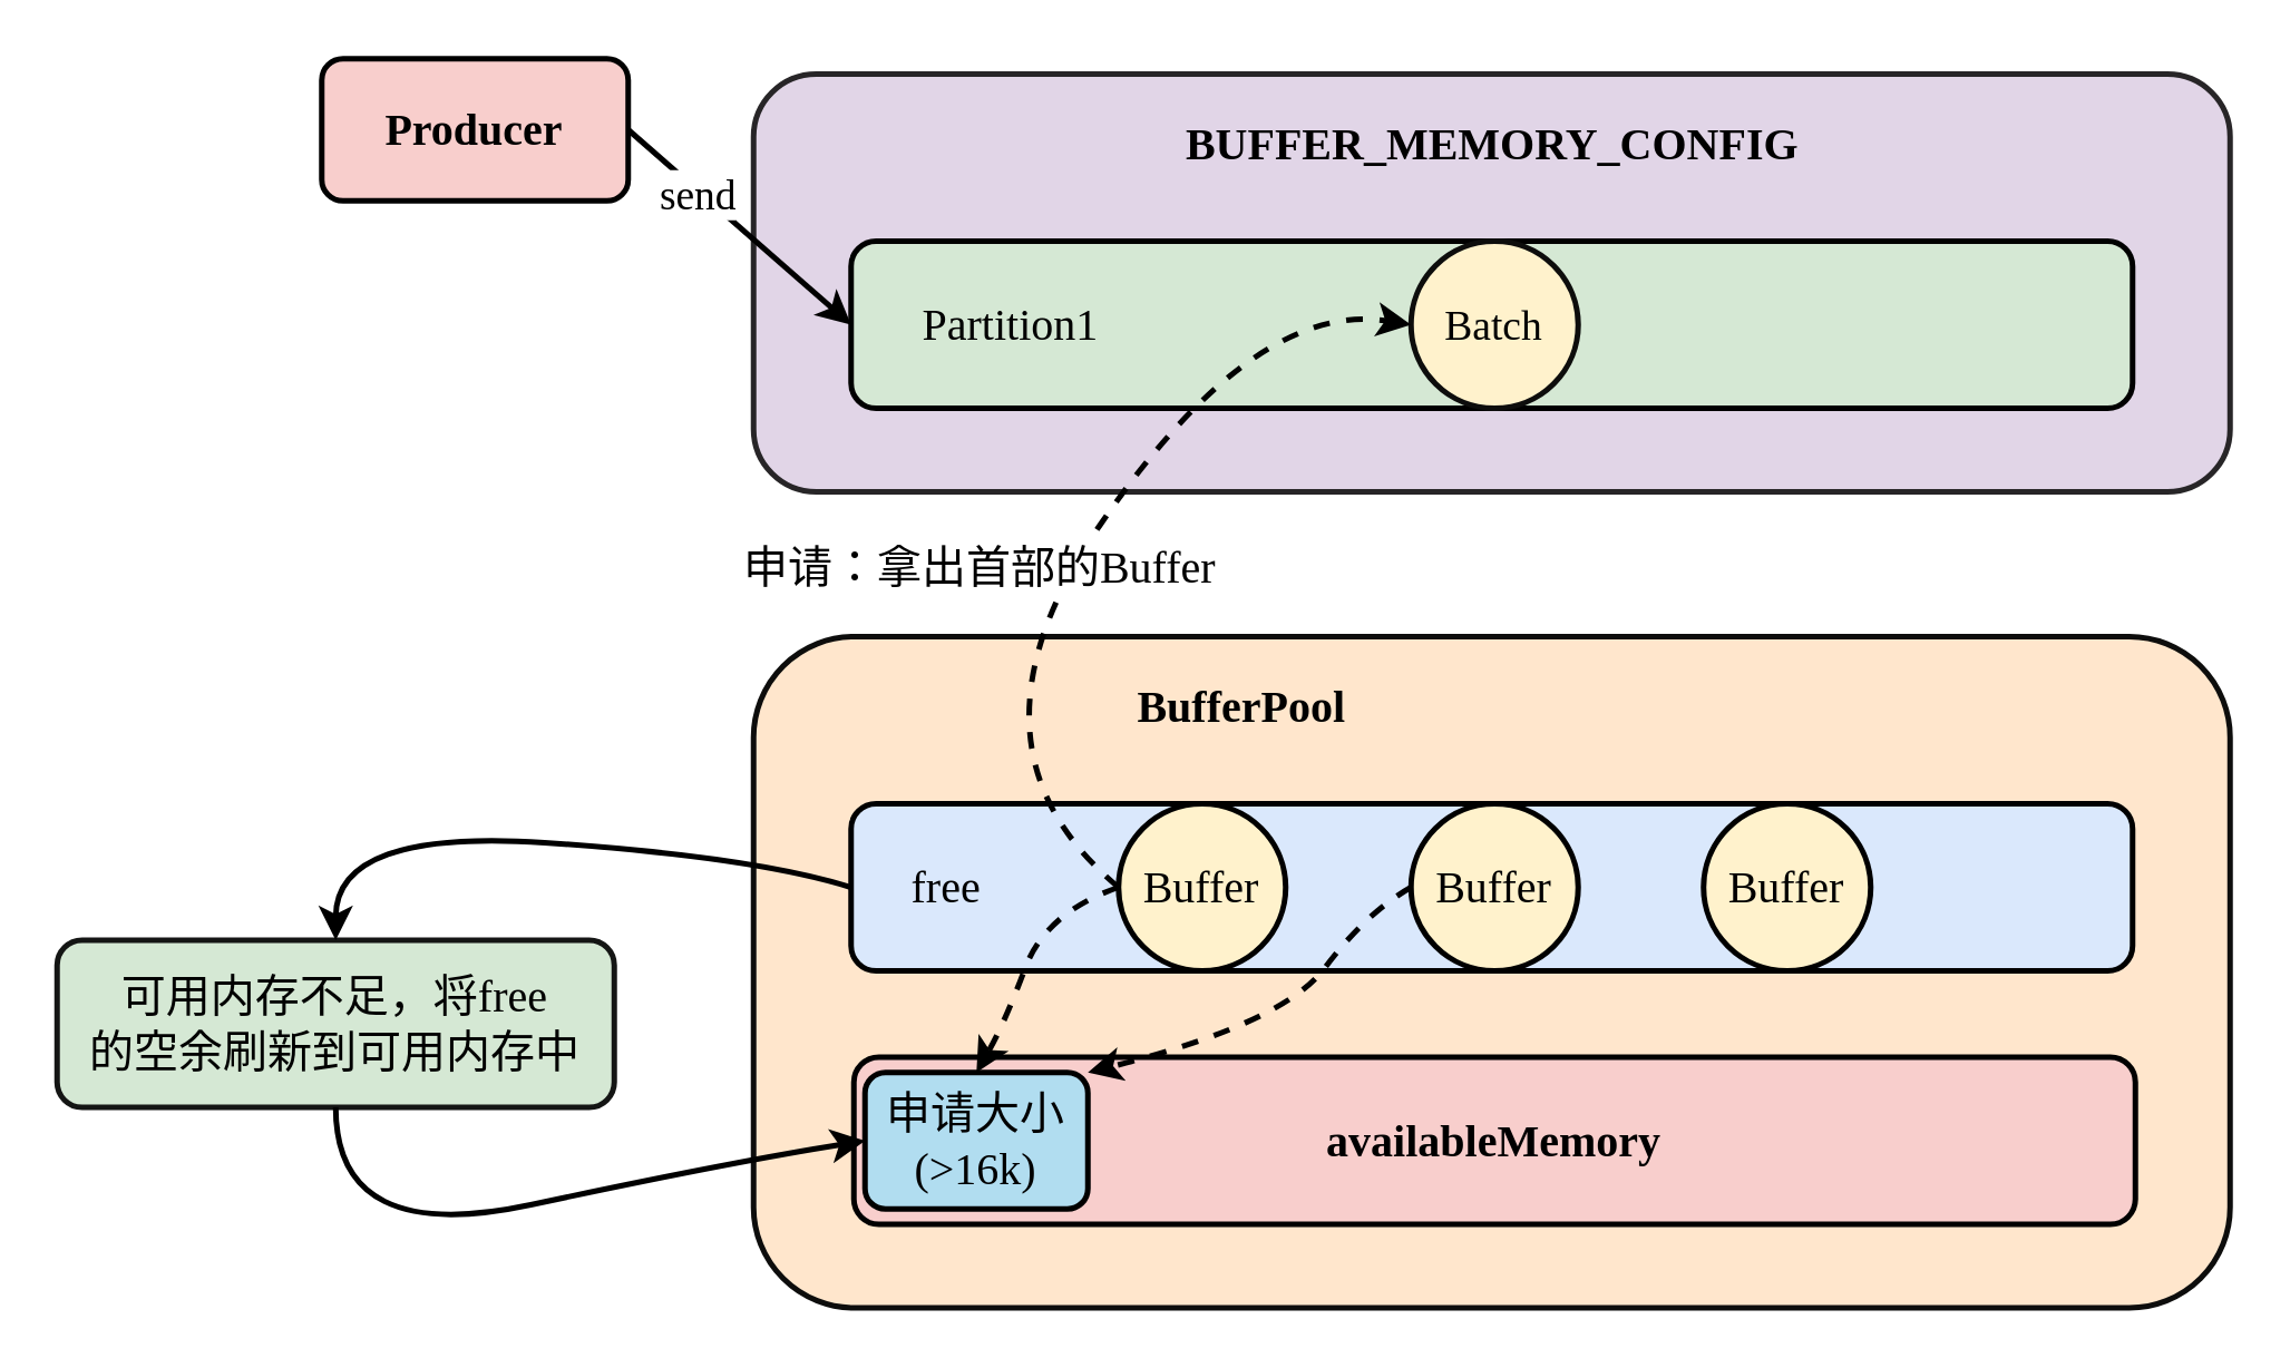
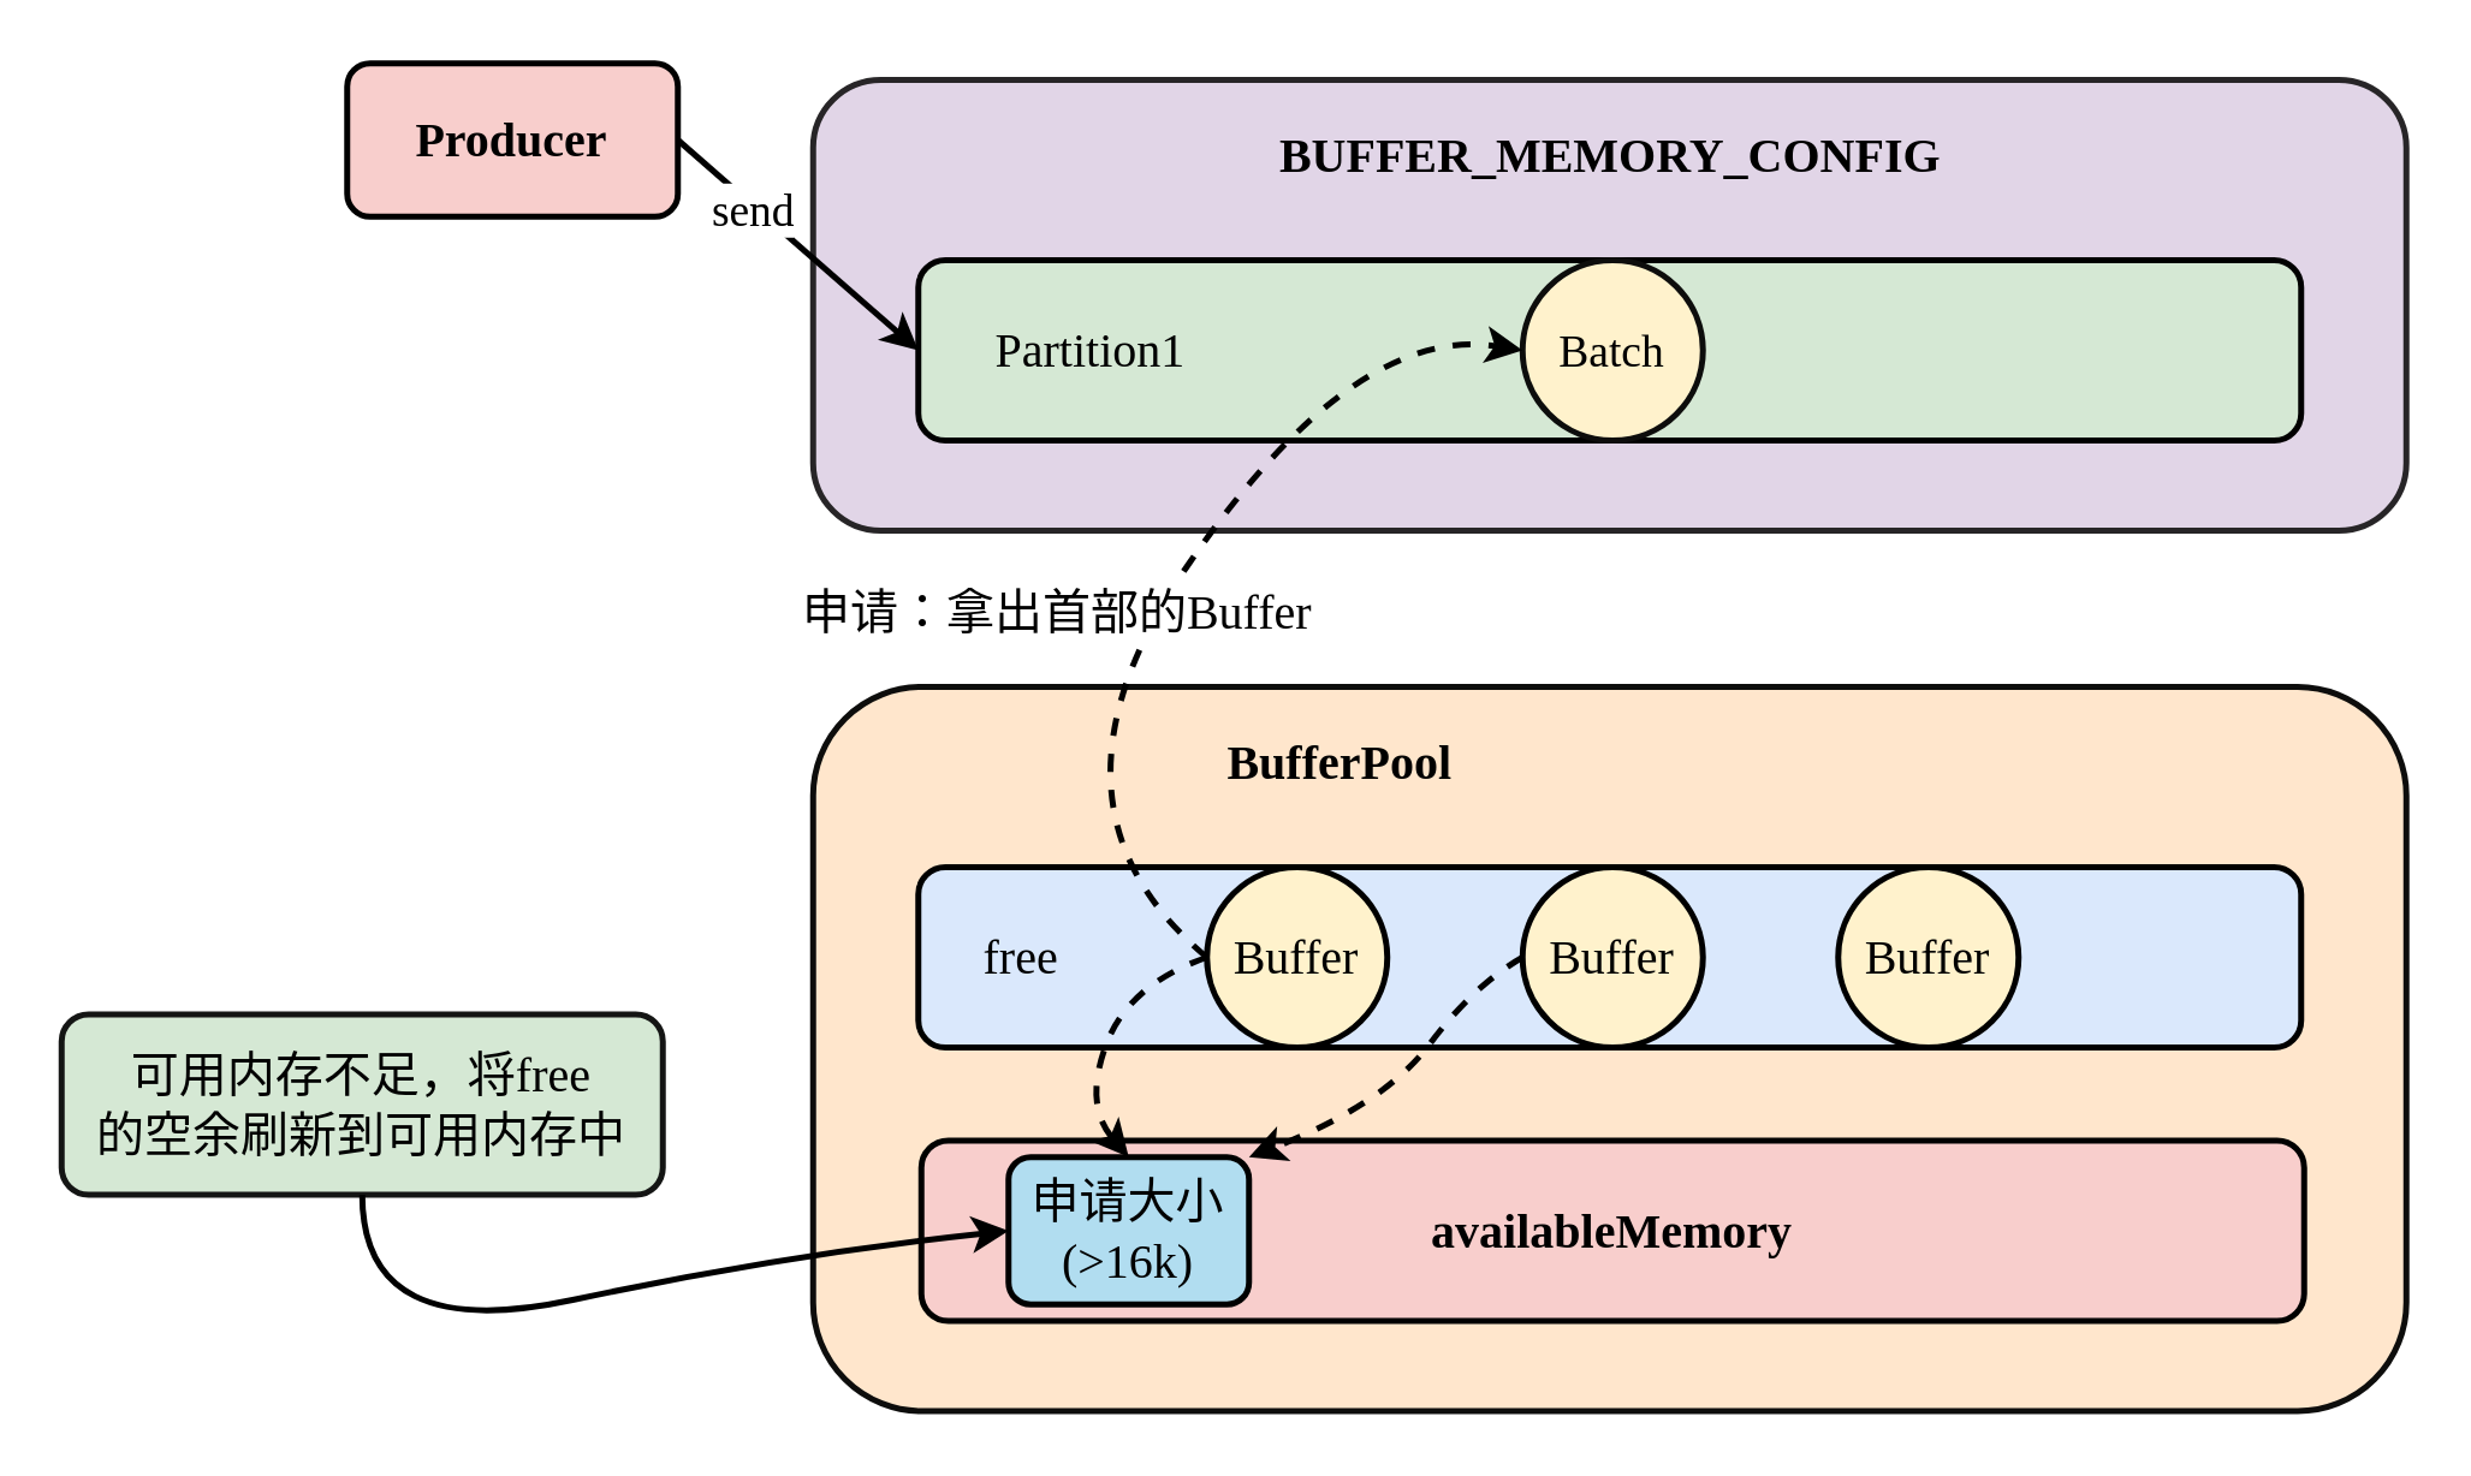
  <mxCell id="0" />
  <mxCell id="1" parent="0" />
  <mxCell id="2" value="" style="rounded=1;whiteSpace=wrap;html=1;fillColor=#e1d5e7;strokeColor=#272527;strokeWidth=2;" parent="1" vertex="1"><mxGeometry x="270" y="26" width="530" height="150" as="geometry" /></mxCell>
  <mxCell id="3" value="&lt;font face=&quot;Times New Roman&quot; style=&quot;font-size: 16px;&quot;&gt;&amp;nbsp; &amp;nbsp; &amp;nbsp; &lt;font style=&quot;font-size: 16px;&quot;&gt;Partition1&lt;/font&gt;&lt;/font&gt;" style="rounded=1;whiteSpace=wrap;html=1;fillColor=#d5e8d4;strokeColor=#000000;align=left;strokeWidth=2;" parent="1" vertex="1"><mxGeometry x="305" y="86" width="460" height="60" as="geometry" /></mxCell>
  <mxCell id="4" value="&lt;font size=&quot;1&quot; style=&quot;&quot; face=&quot;Times New Roman&quot;&gt;&lt;b style=&quot;font-size: 16px;&quot;&gt;BUFFER_MEMORY_CONFIG&lt;/b&gt;&lt;/font&gt;" style="text;html=1;align=center;verticalAlign=middle;resizable=0;points=[];autosize=1;strokeColor=none;fillColor=none;" parent="1" vertex="1"><mxGeometry x="415" y="36" width="240" height="30" as="geometry" /></mxCell>
  <mxCell id="5" value="&lt;font face=&quot;Times New Roman&quot; style=&quot;font-size: 15px;&quot;&gt;Batch&lt;/font&gt;" style="ellipse;whiteSpace=wrap;html=1;aspect=fixed;fillColor=#fff2cc;strokeColor=#0d0d0c;strokeWidth=2;" parent="1" vertex="1"><mxGeometry x="506" y="86" width="60" height="60" as="geometry" /></mxCell>
  <mxCell id="6" value="" style="rounded=1;whiteSpace=wrap;html=1;fillColor=#ffe6cc;strokeColor=#0d0d0c;strokeWidth=2;" parent="1" vertex="1"><mxGeometry x="270" y="228" width="530" height="241" as="geometry" /></mxCell>
  <mxCell id="7" value="&lt;font face=&quot;Times New Roman&quot; style=&quot;font-size: 16px;&quot;&gt;&amp;nbsp; &amp;nbsp; &amp;nbsp;free&lt;/font&gt;" style="rounded=1;whiteSpace=wrap;html=1;align=left;fillColor=#dae8fc;strokeColor=#000000;strokeWidth=2;" parent="1" vertex="1"><mxGeometry x="305" y="288" width="460" height="60" as="geometry" /></mxCell>
  <mxCell id="8" value="&lt;b&gt;&lt;font style=&quot;font-size: 16px;&quot; face=&quot;Times New Roman&quot;&gt;BufferPool&lt;/font&gt;&lt;/b&gt;" style="text;html=1;align=center;verticalAlign=middle;resizable=0;points=[];autosize=1;strokeColor=none;fillColor=none;" parent="1" vertex="1"><mxGeometry x="395" y="238" width="100" height="30" as="geometry" /></mxCell>
  <mxCell id="9" value="&lt;font face=&quot;Times New Roman&quot; style=&quot;font-size: 16px;&quot;&gt;Buffer&lt;/font&gt;" style="ellipse;whiteSpace=wrap;html=1;aspect=fixed;fillColor=#fff2cc;strokeColor=#000000;strokeWidth=2;" parent="1" vertex="1"><mxGeometry x="401" y="288" width="60" height="60" as="geometry" /></mxCell>
  <mxCell id="10" value="&lt;b&gt;&lt;font style=&quot;font-size: 16px;&quot; face=&quot;Times New Roman&quot;&gt;availableMemory&lt;/font&gt;&lt;/b&gt;" style="rounded=1;whiteSpace=wrap;html=1;fillColor=#f8cecc;strokeColor=#000000;strokeWidth=2;" parent="1" vertex="1"><mxGeometry x="306" y="379" width="460" height="60" as="geometry" /></mxCell>
  <mxCell id="11" value="&lt;font face=&quot;Times New Roman&quot; style=&quot;font-size: 16px;&quot;&gt;Buffer&lt;/font&gt;" style="ellipse;whiteSpace=wrap;html=1;aspect=fixed;fillColor=#fff2cc;strokeColor=#000000;strokeWidth=2;" parent="1" vertex="1"><mxGeometry x="506" y="288" width="60" height="60" as="geometry" /></mxCell>
  <mxCell id="12" value="&lt;font face=&quot;Times New Roman&quot; style=&quot;font-size: 16px;&quot;&gt;Buffer&lt;/font&gt;" style="ellipse;whiteSpace=wrap;html=1;aspect=fixed;fillColor=#fff2cc;strokeColor=#000000;strokeWidth=2;" parent="1" vertex="1"><mxGeometry x="611" y="288" width="60" height="60" as="geometry" /></mxCell>
  <mxCell id="13" value="&lt;font face=&quot;Times New Roman&quot; style=&quot;font-size: 16px;&quot;&gt;&lt;b&gt;Producer&lt;/b&gt;&lt;/font&gt;" style="rounded=1;whiteSpace=wrap;html=1;fillColor=#f8cecc;strokeColor=#000000;strokeWidth=2;" parent="1" vertex="1"><mxGeometry x="115" y="20.5" width="110" height="51" as="geometry" /></mxCell>
  <mxCell id="14" value="" style="endArrow=classic;html=1;rounded=0;exitX=1;exitY=0.5;exitDx=0;exitDy=0;entryX=0;entryY=0.5;entryDx=0;entryDy=0;strokeWidth=2;" parent="1" source="13" target="3" edge="1"><mxGeometry width="50" height="50" relative="1" as="geometry"><mxPoint x="310" y="247" as="sourcePoint" /><mxPoint x="360" y="197" as="targetPoint" /></mxGeometry></mxCell>
  <mxCell id="15" value="&lt;font face=&quot;Times New Roman&quot; style=&quot;font-size: 15px;&quot;&gt;send&lt;/font&gt;" style="edgeLabel;html=1;align=center;verticalAlign=middle;resizable=0;points=[];" parent="14" vertex="1" connectable="0"><mxGeometry x="-0.293" y="-3" relative="1" as="geometry"><mxPoint x="-2" y="-5" as="offset" /></mxGeometry></mxCell>
  <mxCell id="16" value="" style="curved=1;endArrow=classic;html=1;rounded=0;exitX=0;exitY=0.5;exitDx=0;exitDy=0;entryX=0;entryY=0.5;entryDx=0;entryDy=0;dashed=1;strokeWidth=2;" parent="1" source="9" target="5" edge="1"><mxGeometry width="50" height="50" relative="1" as="geometry"><mxPoint x="450" y="307" as="sourcePoint" /><mxPoint x="500" y="257" as="targetPoint" /><Array as="points"><mxPoint x="340" y="267" /><mxPoint x="450" y="107" /></Array></mxGeometry></mxCell>
  <mxCell id="17" value="&lt;font face=&quot;Times New Roman&quot; style=&quot;font-size: 16px;&quot;&gt;申请：拿出首部的Buffer&lt;/font&gt;" style="edgeLabel;html=1;align=center;verticalAlign=middle;resizable=0;points=[];" parent="16" vertex="1" connectable="0"><mxGeometry x="-0.008" relative="1" as="geometry"><mxPoint x="-37" y="5" as="offset" /></mxGeometry></mxCell>
- <mxCell id="18" value="&lt;font face=&quot;Times New Roman&quot; style=&quot;font-size: 16px;&quot;&gt;申请大小(&amp;gt;16k)&lt;br&gt;&lt;/font&gt;" style="rounded=1;whiteSpace=wrap;html=1;fillColor=#b1ddf0;strokeColor=#000000;strokeWidth=2;" vertex="1" parent="1"><mxGeometry x="310" y="384.5" width="80" height="49" as="geometry" /></mxCell>
+ <mxCell id="18" value="&lt;font face=&quot;Times New Roman&quot; style=&quot;font-size: 16px;&quot;&gt;申请大小(&amp;gt;16k)&lt;br&gt;&lt;/font&gt;" style="rounded=1;whiteSpace=wrap;html=1;fillColor=#b1ddf0;strokeColor=#000000;strokeWidth=2;" vertex="1" parent="1"><mxGeometry x="335" y="384.5" width="80" height="49" as="geometry" /></mxCell>
  <mxCell id="19" value="&lt;font face=&quot;Times New Roman&quot; style=&quot;font-size: 16px;&quot;&gt;可用内存不足，将free&lt;br&gt;的空余刷新到可用内存中&lt;/font&gt;" style="rounded=1;whiteSpace=wrap;html=1;fillColor=#d5e8d4;strokeColor=#141514;strokeWidth=2;" vertex="1" parent="1"><mxGeometry x="20" y="337" width="200" height="60" as="geometry" /></mxCell>
- <mxCell id="20" value="" style="curved=1;endArrow=classic;html=1;rounded=0;exitX=0;exitY=0.5;exitDx=0;exitDy=0;entryX=0.5;entryY=0;entryDx=0;entryDy=0;strokeWidth=2;" edge="1" parent="1" source="7" target="19"><mxGeometry width="50" height="50" relative="1" as="geometry"><mxPoint x="330" y="247" as="sourcePoint" /><mxPoint x="380" y="197" as="targetPoint" /><Array as="points"><mxPoint x="270" y="307" /><mxPoint x="120" y="297" /></Array></mxGeometry></mxCell>
  <mxCell id="21" value="" style="curved=1;endArrow=classic;html=1;rounded=0;exitX=0.5;exitY=1;exitDx=0;exitDy=0;entryX=0;entryY=0.5;entryDx=0;entryDy=0;strokeWidth=2;" edge="1" parent="1" source="19" target="18"><mxGeometry width="50" height="50" relative="1" as="geometry"><mxPoint x="330" y="247" as="sourcePoint" /><mxPoint x="380" y="197" as="targetPoint" /><Array as="points"><mxPoint x="120" y="447" /><mxPoint x="260" y="417" /></Array></mxGeometry></mxCell>
  <mxCell id="22" value="" style="curved=1;endArrow=classic;html=1;rounded=0;exitX=0;exitY=0.5;exitDx=0;exitDy=0;entryX=0.5;entryY=0;entryDx=0;entryDy=0;strokeWidth=2;dashed=1;" edge="1" parent="1" source="9" target="18"><mxGeometry width="50" height="50" relative="1" as="geometry"><mxPoint x="420" y="297" as="sourcePoint" /><mxPoint x="470" y="247" as="targetPoint" /><Array as="points"><mxPoint x="375" y="327" /><mxPoint x="360" y="367" /></Array></mxGeometry></mxCell>
  <mxCell id="23" value="" style="curved=1;endArrow=classic;html=1;rounded=0;exitX=0;exitY=0.5;exitDx=0;exitDy=0;entryX=1;entryY=0;entryDx=0;entryDy=0;dashed=1;strokeWidth=2;" edge="1" parent="1" source="11" target="18"><mxGeometry width="50" height="50" relative="1" as="geometry"><mxPoint x="420" y="297" as="sourcePoint" /><mxPoint x="470" y="247" as="targetPoint" /><Array as="points"><mxPoint x="490" y="327" /><mxPoint x="460" y="367" /></Array></mxGeometry></mxCell>
